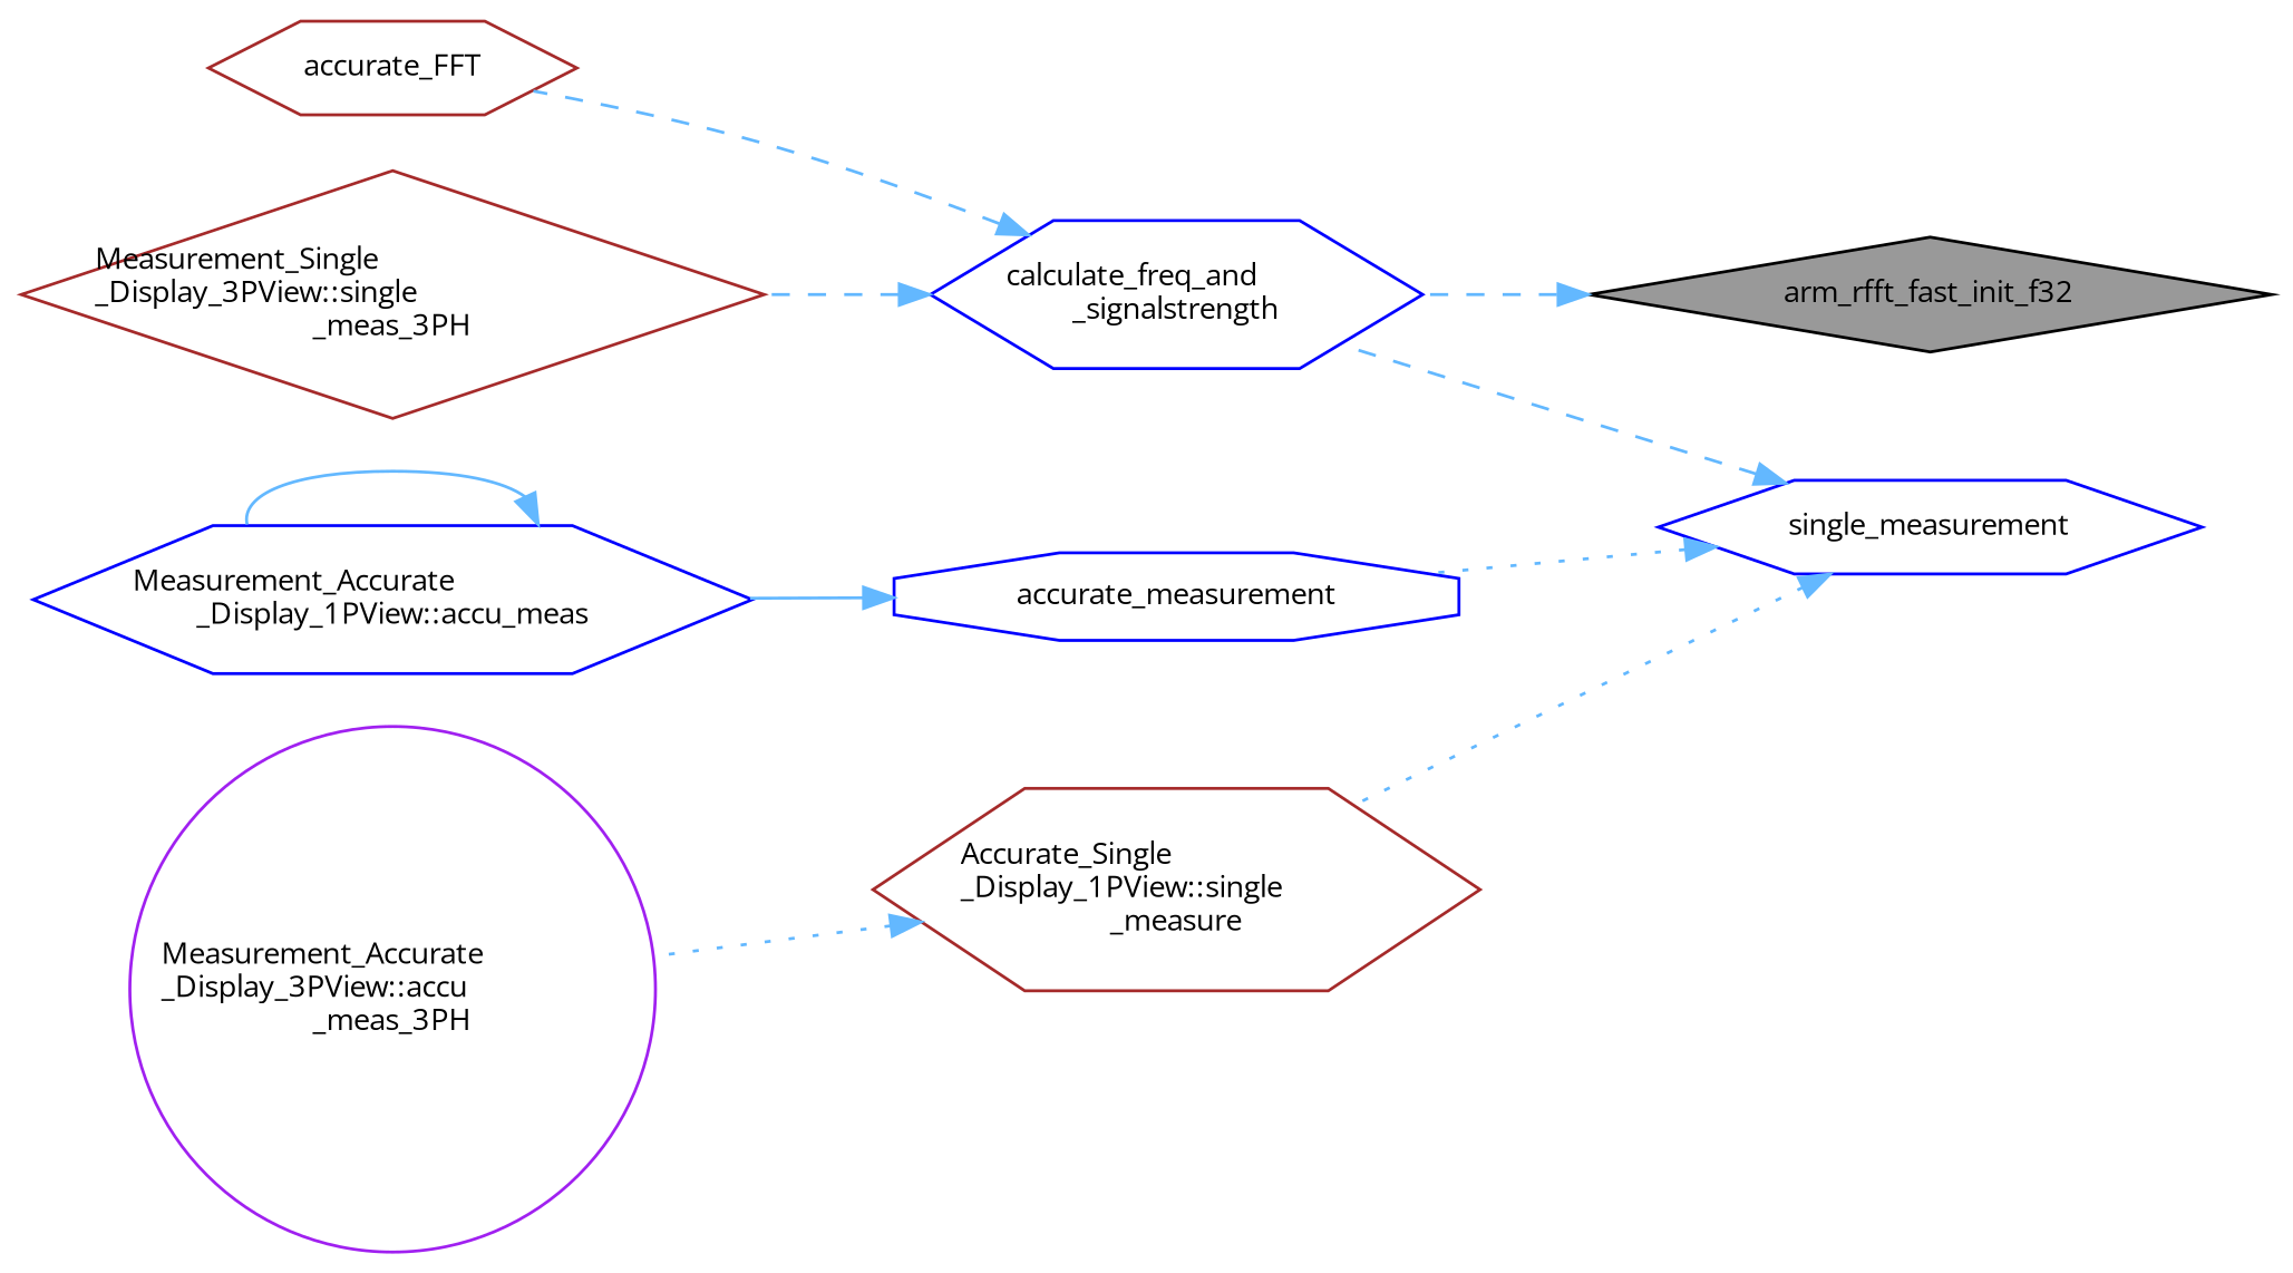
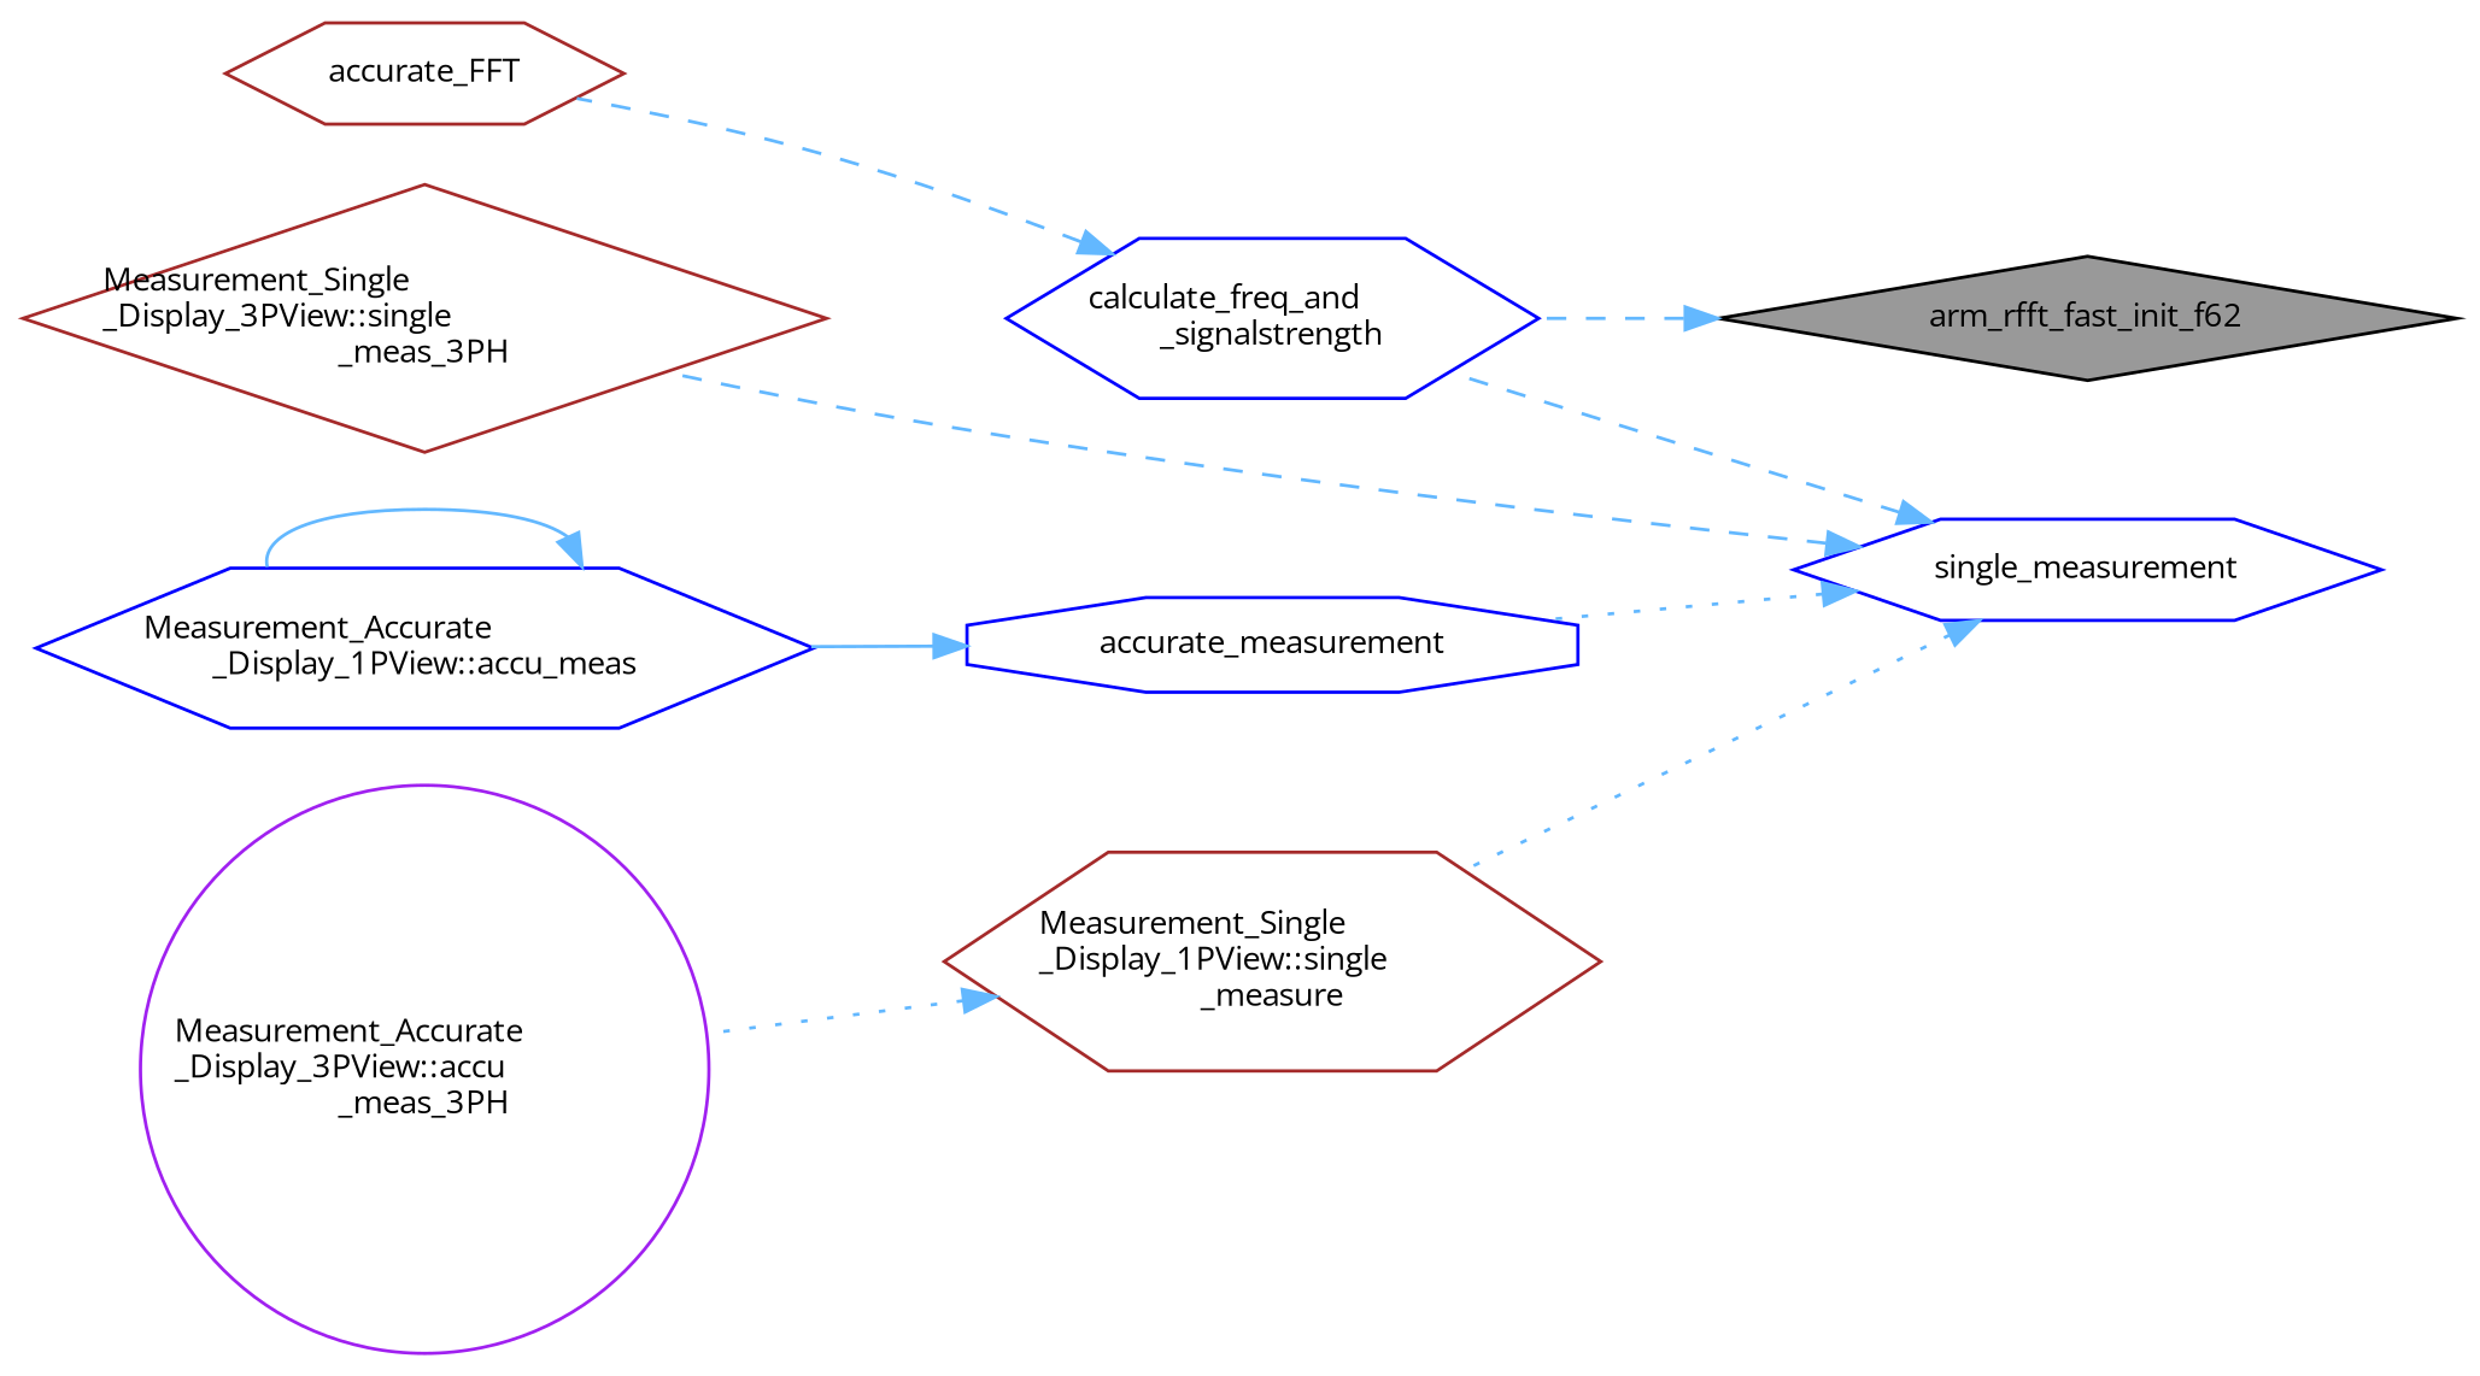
  digraph {
    fontname="Open Sans"
    rankdir=RL
    node [color=blue fillcolor=white fontname="Open Sans" fontsize=10 shape=hexagon style=filled]
    edge [color=steelblue1 dir=back fontname="Open Sans" fontsize=10 labelfontname=Helvetica labelfontsize=10 style=dashed]
-   n1 [color=black fillcolor=grey60 fontcolor=black height=0.2 label=arm_rfft_fast_init_f32 shape=diamond width=0.4]
+   n1 [color=black fillcolor=grey60 fontcolor=black height=0.2 label=arm_rfft_fast_init_f62 shape=diamond width=0.4]
    n2 [height=0.2 label="calculate_freq_and\l_signalstrength" width=0.4]
    n3 [color=brown height=0.2 label=accurate_FFT width=0.4]
    n4 [height=0.2 label=single_measurement width=0.4]
    n5 [height=0.2 label=accurate_measurement shape=octagon width=0.4]
    n6 [color=brown height=0.2 label="Measurement_Single\l_Display_3PView::single\l_meas_3PH" shape=diamond width=0.4]
-   n7 [color=brown height=0.2 label="Accurate_Single\l_Display_1PView::single\l_measure" width=0.4]
+   n7 [color=brown height=0.2 label="Measurement_Single\l_Display_1PView::single\l_measure" width=0.4]
    n8 [height=0.2 label="Measurement_Accurate\l_Display_1PView::accu_meas" width=0.4]
    n9 [color=purple height=0.2 label="Measurement_Accurate\l_Display_3PView::accu\l_meas_3PH" shape=circle width=0.4]
    n1 -> n2
    n2 -> n3
    n4 -> n2
    n4 -> n5 [style=dotted]
-   n2 -> n6
+   n4 -> n6
    n4 -> n7 [style=dotted]
    n5 -> n8 [style=solid]
    n7 -> n9 [style=dotted]
    n8 -> n8 [style=solid]
  }
